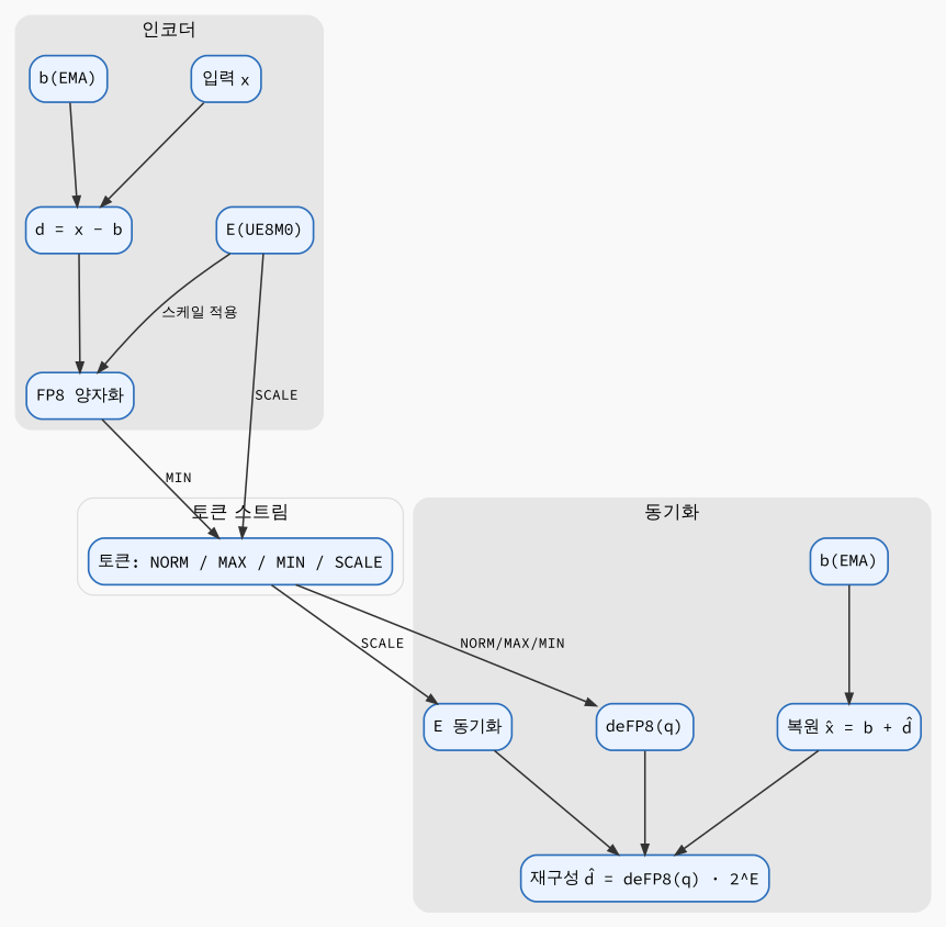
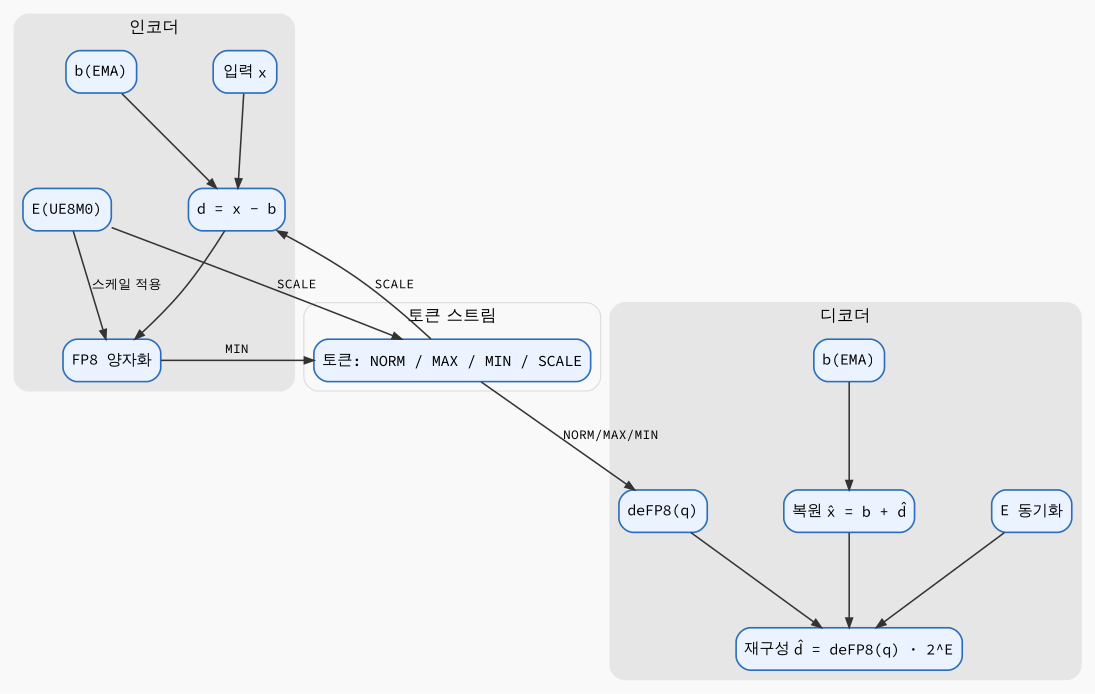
  digraph {
    bgcolor="#F9F9F9"
    fontname="Source Code Pro"
    nodesep=0.9
    rankdir=TB
    ranksep=1.1
    node [color="#2C6EBB" fillcolor="#EAF3FF" fontname="Source Code Pro" fontsize=13 margin="0.10,0.06" penwidth=1.4 shape=box style="rounded,filled"]
    edge [arrowsize=0.8 color="#333333" fontname="Source Code Pro" fontsize=11 penwidth=1.3]
    n1 [label="입력 x"]
    n2 [label="b(EMA)"]
    n3 [label="d = x - b"]
    n4 [label="FP8 양자화"]
    n5 [label="E(UE8M0)"]
    n6 [label="토큰: NORM / MAX / MIN / SCALE"]
    n7 [label="E 동기화"]
    n8 [label="deFP8(q)"]
    n9 [label="재구성 d̂ = deFP8(q) · 2^E"]
    n10 [label="b(EMA)"]
    n11 [label="복원 x̂ = b + d̂"]
    subgraph cluster_1 {
      color="#E6E6E6"
      fontcolor="#444"
      label="인코더"
      style="filled,rounded"
      n1
      n2
      n3
      n4
      n5
    }
    subgraph cluster_2 {
      color="#DDDDDD"
      fontcolor="#444"
      label="토큰 스트림"
      style=rounded
      n6
    }
    subgraph cluster_3 {
      color="#E6E6E6"
      fontcolor="#444"
-     label="동기화"
+     label="디코더"
      style="filled,rounded"
      n7
      n8
      n9
      n10
      n11
    }
    n1 -> n3
    n2 -> n3
    n3 -> n4
    n4 -> n6 [label=MIN]
    n5 -> n4 [label="스케일 적용"]
    n5 -> n6 [label=SCALE]
-   n6 -> n7 [label=SCALE]
+   n6 -> n3 [label=SCALE]
    n6 -> n8 [label="NORM/MAX/MIN"]
    n7 -> n9
    n8 -> n9
    n10 -> n11
    n11 -> n9
  }
